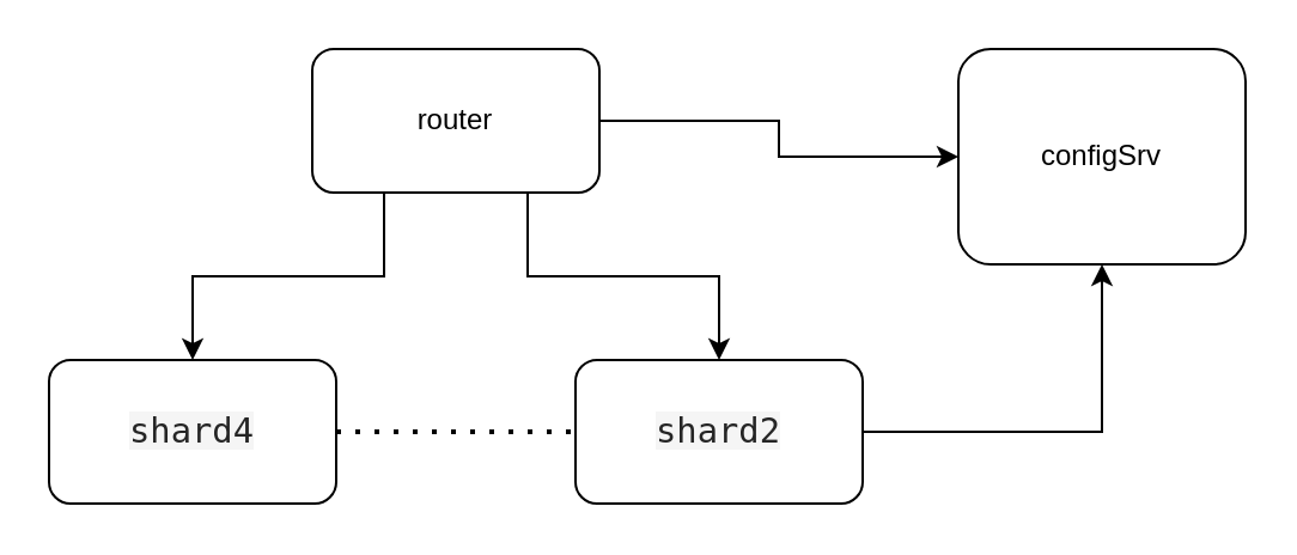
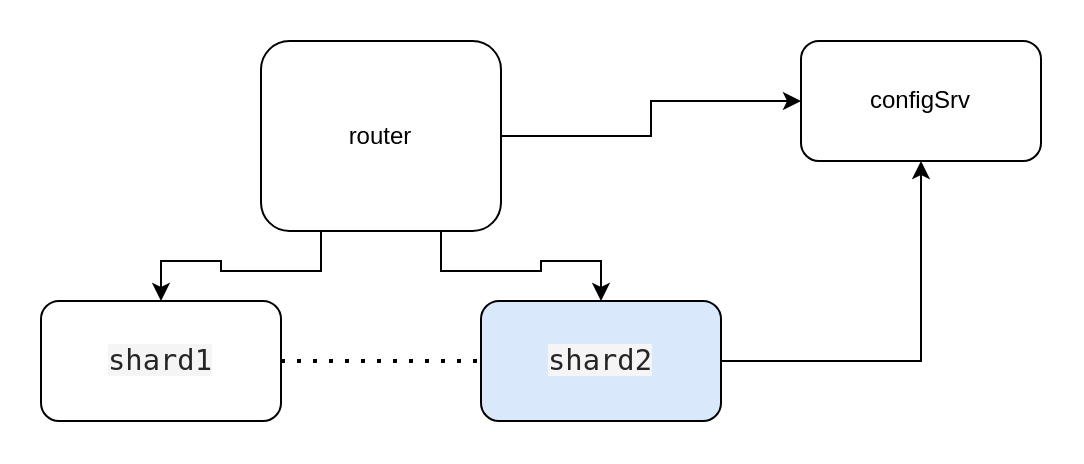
  <mxCell id="0" />
  <mxCell id="1" parent="0" />
  <mxCell id="2" style="edgeStyle=orthogonalEdgeStyle;rounded=0;orthogonalLoop=1;jettySize=auto;html=1;entryX=0.5;entryY=0;entryDx=0;entryDy=0;exitX=0.75;exitY=1;exitDx=0;exitDy=0;" parent="1" source="6" target="7" edge="1"><mxGeometry relative="1" as="geometry"><mxPoint x="-110" y="230" as="sourcePoint" /></mxGeometry></mxCell>
  <mxCell id="3" value="" style="edgeStyle=orthogonalEdgeStyle;rounded=0;orthogonalLoop=1;jettySize=auto;html=1;exitX=0.25;exitY=1;exitDx=0;exitDy=0;entryX=0.5;entryY=0;entryDx=0;entryDy=0;" parent="1" source="6" target="4" edge="1"><mxGeometry relative="1" as="geometry" /></mxCell>
- <mxCell id="4" value="&lt;span style=&quot;color: rgba(0, 0, 0, 0.85); font-family: Menlo, &amp;quot;Ubuntu Mono&amp;quot;, consolas, source-code-pro, monospace; font-size: 14.4px; white-space-collapse: break-spaces; background-color: rgb(245, 245, 245);&quot;&gt;shard4&lt;/span&gt;" style="rounded=1;whiteSpace=wrap;html=1;" parent="1" vertex="1"><mxGeometry x="20" y="150" width="120" height="60" as="geometry" /></mxCell>
+ <mxCell id="4" value="&lt;span style=&quot;color: rgba(0, 0, 0, 0.85); font-family: Menlo, &amp;quot;Ubuntu Mono&amp;quot;, consolas, source-code-pro, monospace; font-size: 14.4px; white-space-collapse: break-spaces; background-color: rgb(245, 245, 245);&quot;&gt;shard1&lt;/span&gt;" style="rounded=1;whiteSpace=wrap;html=1;" parent="1" vertex="1"><mxGeometry x="20" y="150" width="120" height="60" as="geometry" /></mxCell>
  <mxCell id="5" value="" style="edgeStyle=orthogonalEdgeStyle;rounded=0;orthogonalLoop=1;jettySize=auto;html=1;" parent="1" source="6" target="8" edge="1"><mxGeometry relative="1" as="geometry" /></mxCell>
- <mxCell id="6" value="router" style="rounded=1;whiteSpace=wrap;html=1;" parent="1" vertex="1"><mxGeometry x="130" y="20" width="120" height="60" as="geometry" /></mxCell>
- <mxCell id="7" value="&lt;span style=&quot;color: rgba(0, 0, 0, 0.85); font-family: Menlo, &amp;quot;Ubuntu Mono&amp;quot;, consolas, source-code-pro, monospace; font-size: 14.4px; white-space-collapse: break-spaces; background-color: rgb(245, 245, 245);&quot;&gt;shard2&lt;/span&gt;" style="rounded=1;whiteSpace=wrap;html=1;" parent="1" vertex="1"><mxGeometry x="240" y="150" width="120" height="60" as="geometry" /></mxCell>
- <mxCell id="8" value="configSrv" style="rounded=1;whiteSpace=wrap;html=1;" parent="1" vertex="1"><mxGeometry x="400" y="20" width="120" height="90" as="geometry" /></mxCell>
+ <mxCell id="6" value="router" style="rounded=1;whiteSpace=wrap;html=1;" parent="1" vertex="1"><mxGeometry x="130" y="20" width="120" height="95" as="geometry" /></mxCell>
+ <mxCell id="7" value="&lt;span style=&quot;color: rgba(0, 0, 0, 0.85); font-family: Menlo, &amp;quot;Ubuntu Mono&amp;quot;, consolas, source-code-pro, monospace; font-size: 14.4px; white-space-collapse: break-spaces; background-color: rgb(245, 245, 245);&quot;&gt;shard2&lt;/span&gt;" style="rounded=1;whiteSpace=wrap;html=1;fillColor=#dae8fc;" parent="1" vertex="1"><mxGeometry x="240" y="150" width="120" height="60" as="geometry" /></mxCell>
+ <mxCell id="8" value="configSrv" style="rounded=1;whiteSpace=wrap;html=1;" parent="1" vertex="1"><mxGeometry x="400" y="20" width="120" height="60" as="geometry" /></mxCell>
  <mxCell id="9" value="" style="endArrow=none;dashed=1;html=1;dashPattern=1 3;strokeWidth=2;rounded=0;exitX=1;exitY=0.5;exitDx=0;exitDy=0;entryX=0;entryY=0.5;entryDx=0;entryDy=0;" parent="1" source="4" target="7" edge="1"><mxGeometry width="50" height="50" relative="1" as="geometry"><mxPoint x="90" y="590" as="sourcePoint" /><mxPoint x="140" y="540" as="targetPoint" /></mxGeometry></mxCell>
  <mxCell id="10" value="" style="endArrow=classic;html=1;rounded=0;entryX=0.5;entryY=1;entryDx=0;entryDy=0;exitX=1;exitY=0.5;exitDx=0;exitDy=0;" parent="1" source="7" target="8" edge="1"><mxGeometry width="50" height="50" relative="1" as="geometry"><mxPoint x="90" y="590" as="sourcePoint" /><mxPoint x="140" y="540" as="targetPoint" /><Array as="points"><mxPoint x="460" y="180" /></Array></mxGeometry></mxCell>
